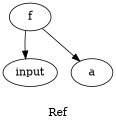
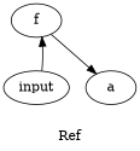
  digraph {
    label=Ref
    n1 [label=f]
    n2 [label=input]
    n3 [label=a]
-   n1 -> n2
+   n2 -> n1
    n1 -> n3
  }
